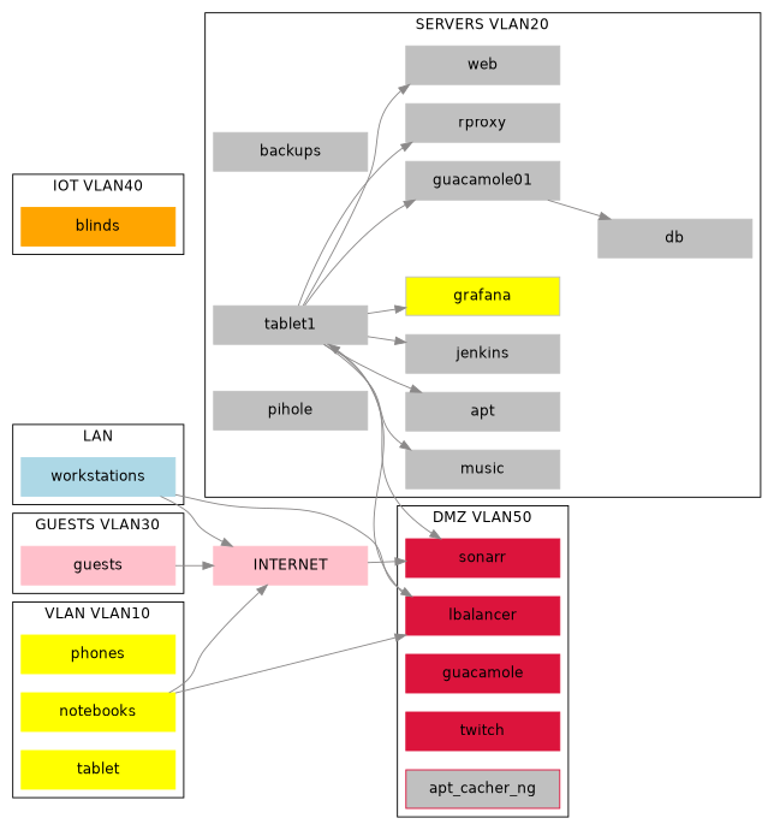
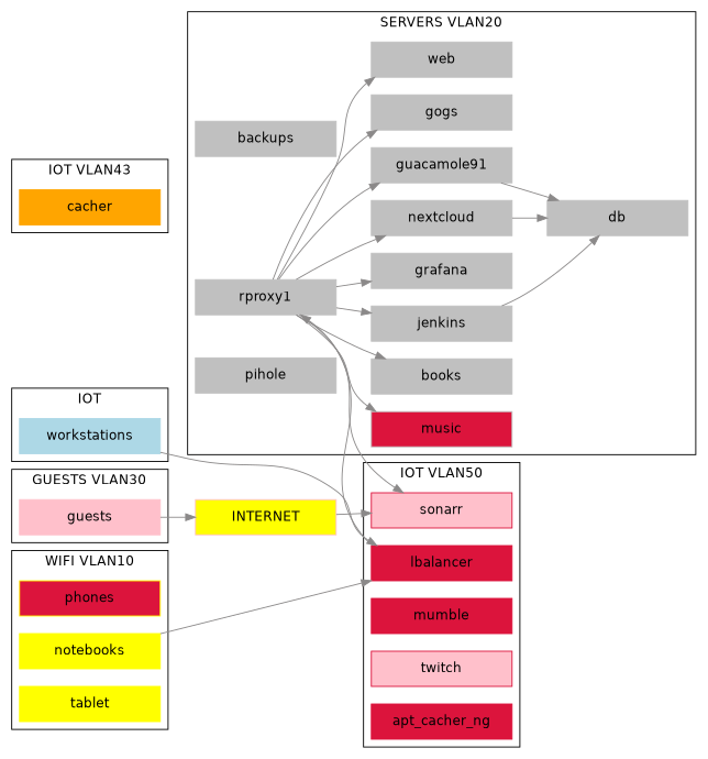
  digraph {
    compound=true
    rankdir=LR
    node [color=grey fixedsize=true fontname=Helvetica shape=box style=filled]
    edge [color=snow4]
    backups [width=2]
-   gogs [width=2 label=rproxy]
+   gogs [width=2]
    db [width=2]
    web [width=2]
-   music [width=2]
-   books [width=2 label=apt]
-   rproxy1 [width=2 label=tablet1]
+   music [width=2 fillcolor=crimson]
+   books [width=2]
+   rproxy1 [width=2]
    jenkins [width=2]
-   grafana [width=2 fillcolor=yellow]
-   guacamole01 [width=2]
+   grafana [width=2]
+   guacamole01 [width=2 label=guacamole91]
+   nextcloud [width=2]
    pihole [width=2]
    workstations [color=lightblue width=2]
-   sonarr [color=crimson width=2]
+   sonarr [color=crimson width=2 fillcolor=pink]
    lbalancer [color=crimson width=2]
-   mumble [color=crimson width=2 label=guacamole]
-   twitch [color=crimson width=2]
-   apt_cacher_ng [color=crimson width=2 fillcolor=grey]
-   phones [color=yellow width=2]
+   mumble [color=crimson width=2]
+   twitch [color=crimson width=2 fillcolor=pink]
+   apt_cacher_ng [color=crimson width=2]
+   phones [color=yellow width=2 fillcolor=crimson]
    notebooks [color=yellow width=2]
    tablet [color=yellow width=2]
-   blinds [color=orange width=2]
+   blinds [color=orange width=2 label=cacher]
    guests [color=pink width=2]
-   INTERNET [color=pink width=2]
+   INTERNET [color=pink width=2 fillcolor=yellow]
    subgraph cluster_1 {
      fontname=Helvetica
      label="SERVERS VLAN20"
      backups
      gogs
      db
      web
      music
      books
      rproxy1
      jenkins
      grafana
      guacamole01
+     nextcloud
      pihole
    }
    subgraph cluster_2 {
      fontname=Helvetica
-     label=LAN
+     label=IOT
      workstations
    }
    subgraph cluster_3 {
      fontname=Helvetica
-     label="DMZ VLAN50"
+     label="IOT VLAN50"
      sonarr
      lbalancer
      mumble
      twitch
      apt_cacher_ng
    }
    subgraph cluster_4 {
      fontname=Helvetica
-     label="VLAN VLAN10"
+     label="WIFI VLAN10"
      phones
      notebooks
      tablet
    }
    subgraph cluster_5 {
      fontname=Helvetica
-     label="IOT VLAN40"
+     label="IOT VLAN43"
      blinds
    }
    subgraph cluster_6 {
      fontname=Helvetica
      label="GUESTS VLAN30"
      guests
    }
    rproxy1 -> gogs
    rproxy1 -> web
    rproxy1 -> music
    rproxy1 -> books
    rproxy1 -> jenkins
    rproxy1 -> grafana
    rproxy1 -> guacamole01
+   rproxy1 -> nextcloud
    rproxy1 -> sonarr
+   jenkins -> db
    guacamole01 -> db
+   nextcloud -> db
    workstations -> lbalancer
-   workstations -> INTERNET
    lbalancer -> rproxy1
    notebooks -> lbalancer
-   notebooks -> INTERNET
    guests -> INTERNET
    INTERNET -> sonarr
  }
